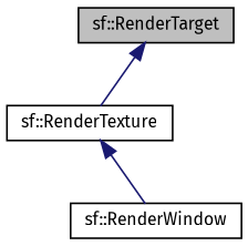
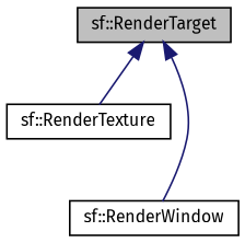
  digraph {
    fontname="Fira Sans"
    node [color=black fillcolor=white fontname="Fira Sans" fontsize=10 shape=record style=filled]
    edge [color=midnightblue dir=back fontname="Fira Sans" fontsize=10 labelfontname=Helvetica labelfontsize=10 style=solid]
    n1 [fillcolor=grey75 fontcolor=black height=0.2 label="sf::RenderTarget" width=0.4]
    n2 [height=0.2 label="sf::RenderTexture" width=0.4]
    n3 [height=0.2 label="sf::RenderWindow" width=0.4]
    n1 -> n2
-   n2 -> n3
+   n1 -> n3
  }
